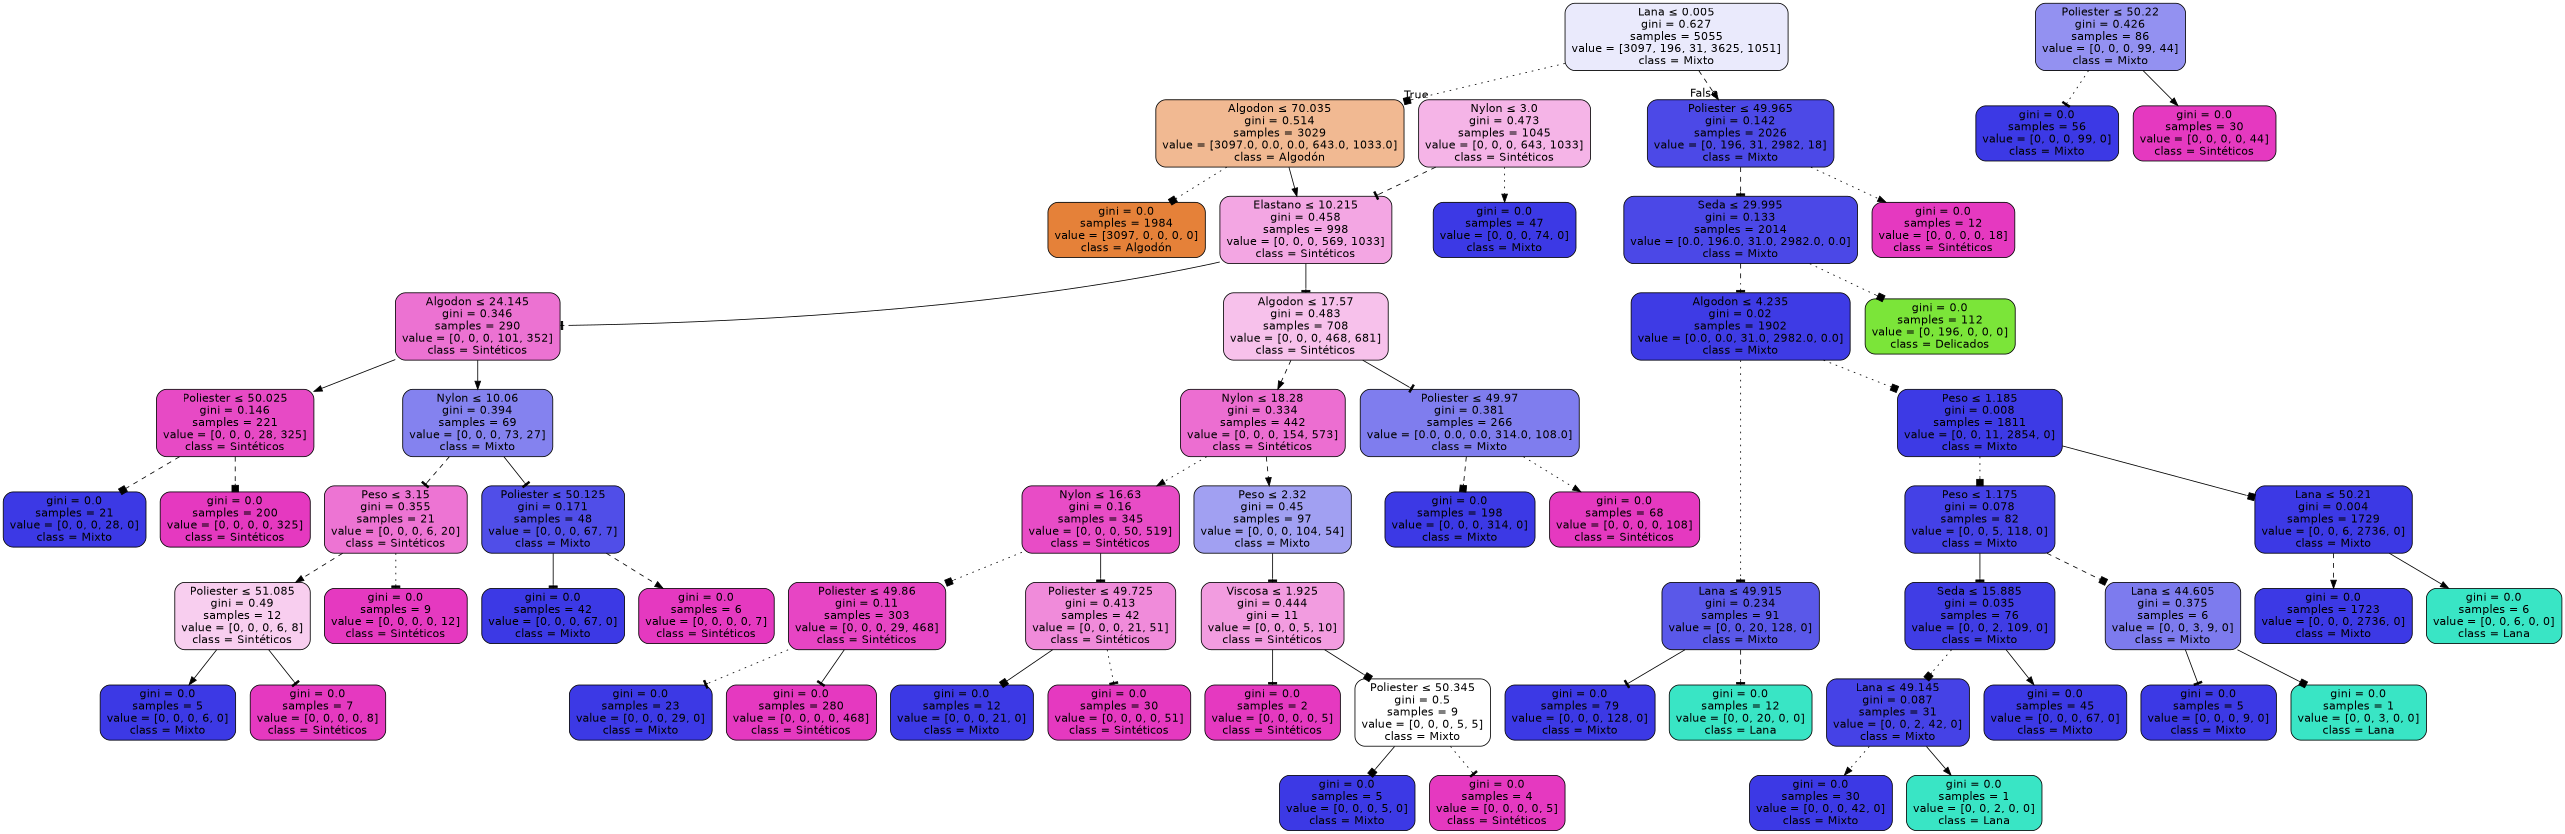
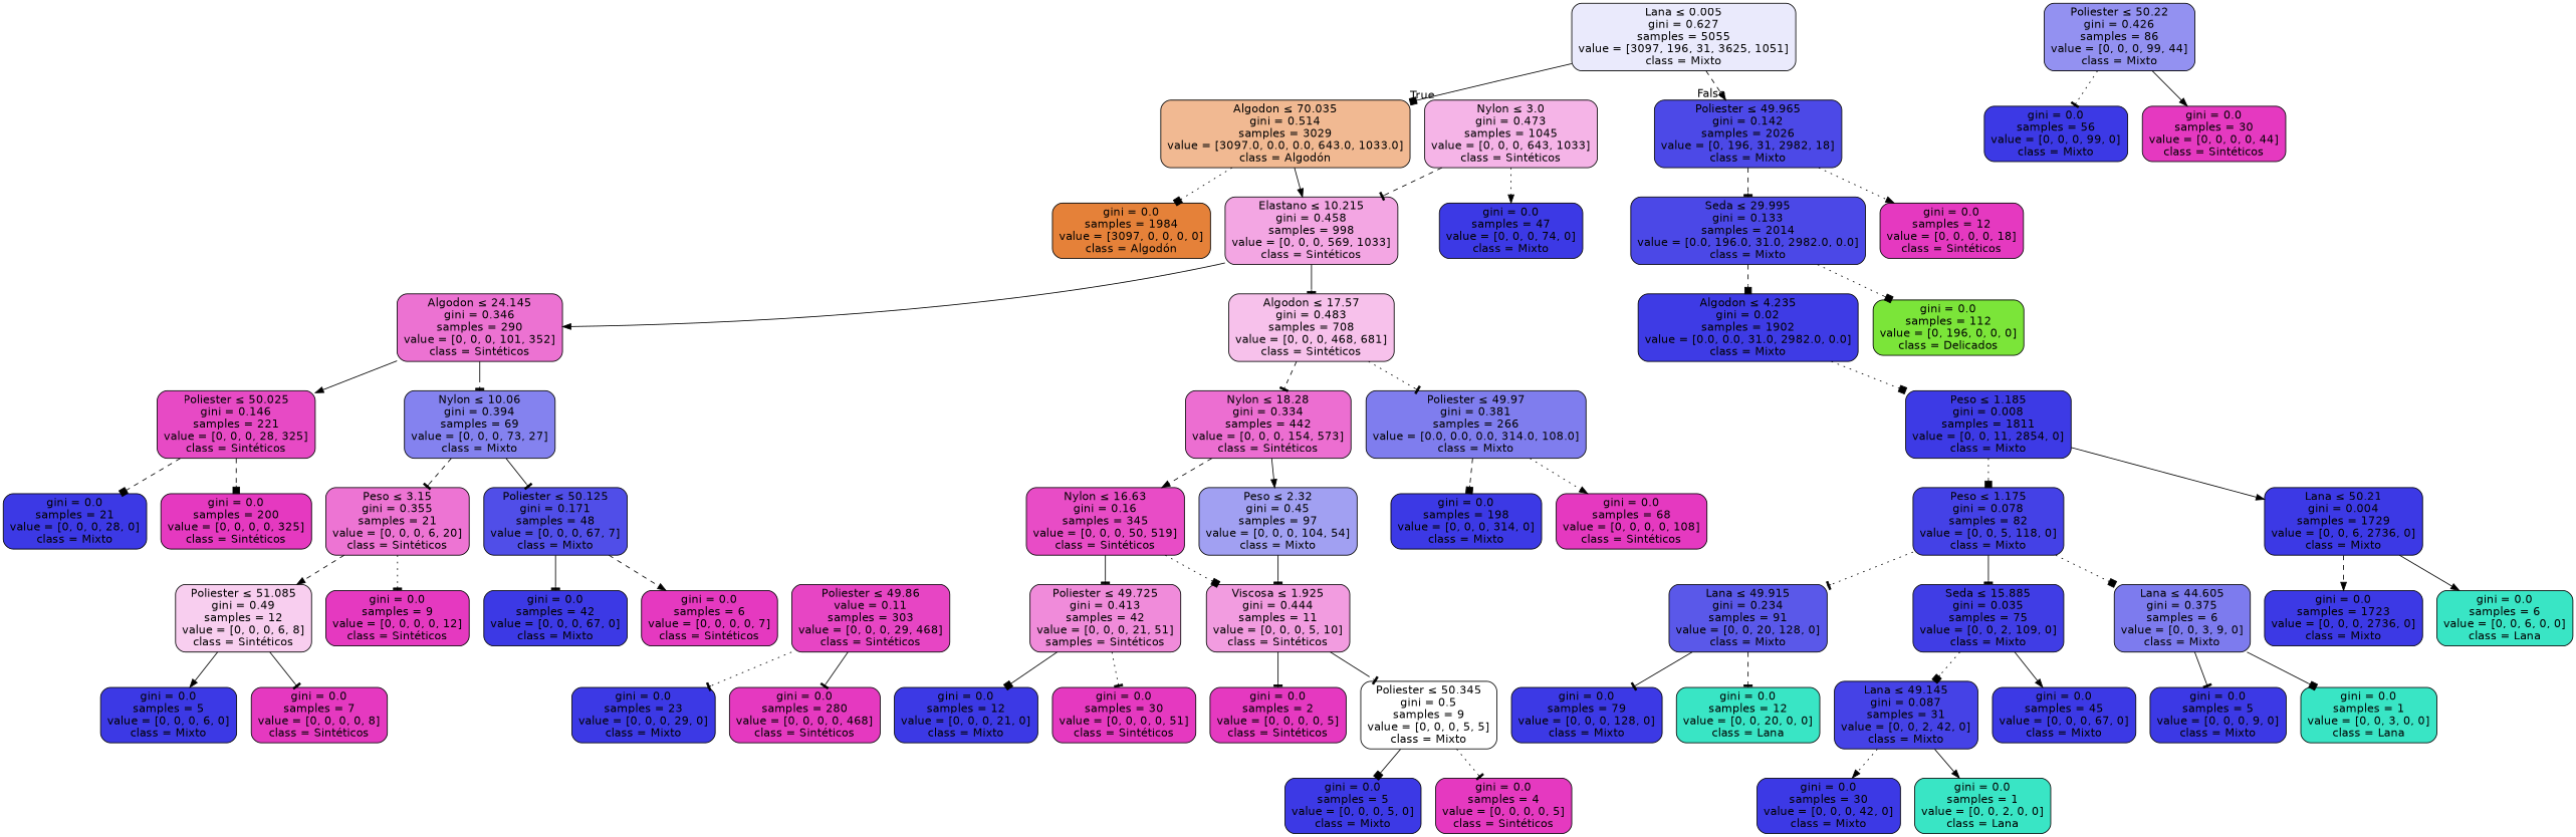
  digraph {
    node [color=black fillcolor="#3c39e5" fontname=helvetica shape=box style="filled, rounded"]
    edge [arrowhead=tee fontname=helvetica style=solid]
    n1 [fillcolor="#eaeafc" label=<Lana &le; 0.005<br/>gini = 0.627<br/>samples = 5055<br/>value = [3097, 196, 31, 3625, 1051]<br/>class = Mixto>]
    n2 [fillcolor="#f1b992" label=<Algodon &le; 70.035<br/>gini = 0.514<br/>samples = 3029<br/>value = [3097.0, 0.0, 0.0, 643.0, 1033.0]<br/>class = Algodón>]
    n3 [fillcolor="#4c49e7" label=<Poliester &le; 49.965<br/>gini = 0.142<br/>samples = 2026<br/>value = [0, 196, 31, 2982, 18]<br/>class = Mixto>]
    n4 [fillcolor="#e58139" label=<gini = 0.0<br/>samples = 1984<br/>value = [3097, 0, 0, 0, 0]<br/>class = Algodón>]
    n5 [fillcolor="#f3a6e3" label=<Elastano &le; 10.215<br/>gini = 0.458<br/>samples = 998<br/>value = [0, 0, 0, 569, 1033]<br/>class = Sintéticos>]
    n6 [fillcolor="#4b48e7" label=<Seda &le; 29.995<br/>gini = 0.133<br/>samples = 2014<br/>value = [0.0, 196.0, 31.0, 2982.0, 0.0]<br/>class = Mixto>]
    n7 [fillcolor="#e539c0" label=<gini = 0.0<br/>samples = 12<br/>value = [0, 0, 0, 0, 18]<br/>class = Sintéticos>]
    n8 [fillcolor="#f5b4e7" label=<Nylon &le; 3.0<br/>gini = 0.473<br/>samples = 1045<br/>value = [0, 0, 0, 643, 1033]<br/>class = Sintéticos>]
    n9 [label=<gini = 0.0<br/>samples = 47<br/>value = [0, 0, 0, 74, 0]<br/>class = Mixto>]
    n10 [fillcolor="#ec72d2" label=<Algodon &le; 24.145<br/>gini = 0.346<br/>samples = 290<br/>value = [0, 0, 0, 101, 352]<br/>class = Sintéticos>]
    n11 [fillcolor="#f7c1eb" label=<Algodon &le; 17.57<br/>gini = 0.483<br/>samples = 708<br/>value = [0, 0, 0, 468, 681]<br/>class = Sintéticos>]
    n12 [fillcolor="#e74ac5" label=<Poliester &le; 50.025<br/>gini = 0.146<br/>samples = 221<br/>value = [0, 0, 0, 28, 325]<br/>class = Sintéticos>]
    n13 [fillcolor="#8482ef" label=<Nylon &le; 10.06<br/>gini = 0.394<br/>samples = 69<br/>value = [0, 0, 0, 73, 27]<br/>class = Mixto>]
    n14 [fillcolor="#ec6ed1" label=<Nylon &le; 18.28<br/>gini = 0.334<br/>samples = 442<br/>value = [0, 0, 0, 154, 573]<br/>class = Sintéticos>]
    n15 [fillcolor="#7f7dee" label=<Poliester &le; 49.97<br/>gini = 0.381<br/>samples = 266<br/>value = [0.0, 0.0, 0.0, 314.0, 108.0]<br/>class = Mixto>]
    n16 [label=<gini = 0.0<br/>samples = 21<br/>value = [0, 0, 0, 28, 0]<br/>class = Mixto>]
    n17 [fillcolor="#e539c0" label=<gini = 0.0<br/>samples = 200<br/>value = [0, 0, 0, 0, 325]<br/>class = Sintéticos>]
    n18 [fillcolor="#ed74d3" label=<Peso &le; 3.15<br/>gini = 0.355<br/>samples = 21<br/>value = [0, 0, 0, 6, 20]<br/>class = Sintéticos>]
    n19 [fillcolor="#504ee8" label=<Poliester &le; 50.125<br/>gini = 0.171<br/>samples = 48<br/>value = [0, 0, 0, 67, 7]<br/>class = Mixto>]
    n20 [fillcolor="#f8ceef" label=<Poliester &le; 51.085<br/>gini = 0.49<br/>samples = 12<br/>value = [0, 0, 0, 6, 8]<br/>class = Sintéticos>]
    n21 [fillcolor="#e539c0" label=<gini = 0.0<br/>samples = 9<br/>value = [0, 0, 0, 0, 12]<br/>class = Sintéticos>]
    n22 [label=<gini = 0.0<br/>samples = 42<br/>value = [0, 0, 0, 67, 0]<br/>class = Mixto>]
    n23 [fillcolor="#e539c0" label=<gini = 0.0<br/>samples = 6<br/>value = [0, 0, 0, 0, 7]<br/>class = Sintéticos>]
    n24 [label=<gini = 0.0<br/>samples = 5<br/>value = [0, 0, 0, 6, 0]<br/>class = Mixto>]
    n25 [fillcolor="#e539c0" label=<gini = 0.0<br/>samples = 7<br/>value = [0, 0, 0, 0, 8]<br/>class = Sintéticos>]
    n26 [fillcolor="#e84cc6" label=<Nylon &le; 16.63<br/>gini = 0.16<br/>samples = 345<br/>value = [0, 0, 0, 50, 519]<br/>class = Sintéticos>]
    n27 [fillcolor="#a1a0f2" label=<Peso &le; 2.32<br/>gini = 0.45<br/>samples = 97<br/>value = [0, 0, 0, 104, 54]<br/>class = Mixto>]
    n28 [label=<gini = 0.0<br/>samples = 198<br/>value = [0, 0, 0, 314, 0]<br/>class = Mixto>]
    n29 [fillcolor="#e539c0" label=<gini = 0.0<br/>samples = 68<br/>value = [0, 0, 0, 0, 108]<br/>class = Sintéticos>]
-   n30 [fillcolor="#e745c4" label=<Poliester &le; 49.86<br/>gini = 0.11<br/>samples = 303<br/>value = [0, 0, 0, 29, 468]<br/>class = Sintéticos>]
-   n31 [fillcolor="#f08bda" label=<Poliester &le; 49.725<br/>gini = 0.413<br/>samples = 42<br/>value = [0, 0, 0, 21, 51]<br/>class = Sintéticos>]
-   n32 [fillcolor="#f29ce0" label=<Viscosa &le; 1.925<br/>gini = 0.444<br/>gini = 11<br/>value = [0, 0, 0, 5, 10]<br/>class = Sintéticos>]
+   n30 [fillcolor="#e745c4" label=<Poliester &le; 49.86<br/>value = 0.11<br/>samples = 303<br/>value = [0, 0, 0, 29, 468]<br/>class = Sintéticos>]
+   n31 [fillcolor="#f08bda" label=<Poliester &le; 49.725<br/>gini = 0.413<br/>samples = 42<br/>value = [0, 0, 0, 21, 51]<br/>samples = Sintéticos>]
+   n32 [fillcolor="#f29ce0" label=<Viscosa &le; 1.925<br/>gini = 0.444<br/>samples = 11<br/>value = [0, 0, 0, 5, 10]<br/>class = Sintéticos>]
    n33 [label=<gini = 0.0<br/>samples = 23<br/>value = [0, 0, 0, 29, 0]<br/>class = Mixto>]
    n34 [fillcolor="#e539c0" label=<gini = 0.0<br/>samples = 280<br/>value = [0, 0, 0, 0, 468]<br/>class = Sintéticos>]
    n35 [label=<gini = 0.0<br/>samples = 12<br/>value = [0, 0, 0, 21, 0]<br/>class = Mixto>]
    n36 [fillcolor="#e539c0" label=<gini = 0.0<br/>samples = 30<br/>value = [0, 0, 0, 0, 51]<br/>class = Sintéticos>]
    n37 [fillcolor="#e539c0" label=<gini = 0.0<br/>samples = 2<br/>value = [0, 0, 0, 0, 5]<br/>class = Sintéticos>]
    n38 [fillcolor="#ffffff" label=<Poliester &le; 50.345<br/>gini = 0.5<br/>samples = 9<br/>value = [0, 0, 0, 5, 5]<br/>class = Mixto>]
    n39 [fillcolor="#9391f1" label=<Poliester &le; 50.22<br/>gini = 0.426<br/>samples = 86<br/>value = [0, 0, 0, 99, 44]<br/>class = Mixto>]
    n40 [label=<gini = 0.0<br/>samples = 56<br/>value = [0, 0, 0, 99, 0]<br/>class = Mixto>]
    n41 [fillcolor="#e539c0" label=<gini = 0.0<br/>samples = 30<br/>value = [0, 0, 0, 0, 44]<br/>class = Sintéticos>]
    n42 [label=<gini = 0.0<br/>samples = 5<br/>value = [0, 0, 0, 5, 0]<br/>class = Mixto>]
    n43 [fillcolor="#e539c0" label=<gini = 0.0<br/>samples = 4<br/>value = [0, 0, 0, 0, 5]<br/>class = Sintéticos>]
    n44 [fillcolor="#3e3be5" label=<Algodon &le; 4.235<br/>gini = 0.02<br/>samples = 1902<br/>value = [0.0, 0.0, 31.0, 2982.0, 0.0]<br/>class = Mixto>]
    n45 [fillcolor="#7be539" label=<gini = 0.0<br/>samples = 112<br/>value = [0, 196, 0, 0, 0]<br/>class = Delicados>]
    n46 [fillcolor="#5a58e9" label=<Lana &le; 49.915<br/>gini = 0.234<br/>samples = 91<br/>value = [0, 0, 20, 128, 0]<br/>class = Mixto>]
    n47 [fillcolor="#3d3ae5" label=<Peso &le; 1.185<br/>gini = 0.008<br/>samples = 1811<br/>value = [0, 0, 11, 2854, 0]<br/>class = Mixto>]
    n48 [label=<gini = 0.0<br/>samples = 79<br/>value = [0, 0, 0, 128, 0]<br/>class = Mixto>]
    n49 [fillcolor="#39e5c5" label=<gini = 0.0<br/>samples = 12<br/>value = [0, 0, 20, 0, 0]<br/>class = Lana>]
    n50 [fillcolor="#4441e6" label=<Peso &le; 1.175<br/>gini = 0.078<br/>samples = 82<br/>value = [0, 0, 5, 118, 0]<br/>class = Mixto>]
    n51 [label=<Lana &le; 50.21<br/>gini = 0.004<br/>samples = 1729<br/>value = [0, 0, 6, 2736, 0]<br/>class = Mixto>]
-   n52 [fillcolor="#403de5" label=<Seda &le; 15.885<br/>gini = 0.035<br/>samples = 76<br/>value = [0, 0, 2, 109, 0]<br/>class = Mixto>]
+   n52 [fillcolor="#403de5" label=<Seda &le; 15.885<br/>gini = 0.035<br/>samples = 75<br/>value = [0, 0, 2, 109, 0]<br/>class = Mixto>]
    n53 [fillcolor="#7d7bee" label=<Lana &le; 44.605<br/>gini = 0.375<br/>samples = 6<br/>value = [0, 0, 3, 9, 0]<br/>class = Mixto>]
    n54 [label=<gini = 0.0<br/>samples = 1723<br/>value = [0, 0, 0, 2736, 0]<br/>class = Mixto>]
    n55 [fillcolor="#39e5c5" label=<gini = 0.0<br/>samples = 6<br/>value = [0, 0, 6, 0, 0]<br/>class = Lana>]
    n56 [fillcolor="#4542e6" label=<Lana &le; 49.145<br/>gini = 0.087<br/>samples = 31<br/>value = [0, 0, 2, 42, 0]<br/>class = Mixto>]
    n57 [label=<gini = 0.0<br/>samples = 45<br/>value = [0, 0, 0, 67, 0]<br/>class = Mixto>]
    n58 [label=<gini = 0.0<br/>samples = 5<br/>value = [0, 0, 0, 9, 0]<br/>class = Mixto>]
    n59 [fillcolor="#39e5c5" label=<gini = 0.0<br/>samples = 1<br/>value = [0, 0, 3, 0, 0]<br/>class = Lana>]
    n60 [label=<gini = 0.0<br/>samples = 30<br/>value = [0, 0, 0, 42, 0]<br/>class = Mixto>]
    n61 [fillcolor="#39e5c5" label=<gini = 0.0<br/>samples = 1<br/>value = [0, 0, 2, 0, 0]<br/>class = Lana>]
-   n1 -> n2 [arrowhead=box headlabel=True labelangle=45 labeldistance=2.5 style=dotted]
+   n1 -> n2 [arrowhead=box headlabel=True labelangle=45 labeldistance=2.5]
    n1 -> n3 [arrowhead=normal headlabel=False labelangle=-45 labeldistance=2.5 style=dashed]
    n2 -> n4 [arrowhead=box style=dotted]
    n2 -> n5 [arrowhead=normal]
    n3 -> n6 [style=dashed]
    n3 -> n7 [arrowhead=normal style=dotted]
-   n5 -> n10
+   n5 -> n10 [arrowhead=normal]
    n5 -> n11
-   n6 -> n44 [style=dashed]
+   n6 -> n44 [arrowhead=box style=dashed]
    n6 -> n45 [arrowhead=box style=dotted]
    n8 -> n5 [style=dashed]
    n8 -> n9 [arrowhead=normal style=dotted]
    n10 -> n12 [arrowhead=normal]
-   n10 -> n13 [arrowhead=normal]
-   n11 -> n14 [arrowhead=normal style=dashed]
-   n11 -> n15
+   n10 -> n13
+   n11 -> n14 [style=dashed]
+   n11 -> n15 [style=dotted]
    n12 -> n16 [arrowhead=box style=dashed]
    n12 -> n17 [arrowhead=box style=dashed]
    n13 -> n18 [style=dashed]
    n13 -> n19
-   n14 -> n26 [arrowhead=normal style=dotted]
-   n14 -> n27 [arrowhead=normal style=dashed]
+   n14 -> n26 [arrowhead=normal style=dashed]
+   n14 -> n27 [arrowhead=normal]
    n15 -> n28 [arrowhead=box style=dashed]
    n15 -> n29 [arrowhead=normal style=dotted]
    n18 -> n20 [arrowhead=normal style=dashed]
    n18 -> n21 [style=dotted]
    n19 -> n22
    n19 -> n23 [arrowhead=normal style=dashed]
    n20 -> n24 [arrowhead=normal]
    n20 -> n25
-   n26 -> n30 [arrowhead=box style=dotted]
+   n26 -> n32 [arrowhead=box style=dotted]
    n26 -> n31
    n27 -> n32
    n30 -> n33 [style=dotted]
    n30 -> n34
    n31 -> n35 [arrowhead=box]
    n31 -> n36 [style=dotted]
    n32 -> n37
-   n32 -> n38 [arrowhead=box]
+   n32 -> n38
    n38 -> n42 [arrowhead=box]
    n38 -> n43 [style=dotted]
    n39 -> n40 [style=dotted]
    n39 -> n41 [arrowhead=normal]
-   n44 -> n46 [style=dotted]
+   n50 -> n46 [style=dotted]
    n44 -> n47 [arrowhead=box style=dotted]
    n46 -> n48
    n46 -> n49 [style=dashed]
    n47 -> n50 [arrowhead=box style=dotted]
-   n47 -> n51 [arrowhead=box]
+   n47 -> n51 [arrowhead=normal]
    n50 -> n52
-   n50 -> n53 [arrowhead=box style=dashed]
+   n50 -> n53 [arrowhead=box style=dotted]
    n51 -> n54 [arrowhead=normal style=dashed]
    n51 -> n55 [arrowhead=normal]
    n52 -> n56 [arrowhead=box style=dotted]
    n52 -> n57 [arrowhead=normal]
    n53 -> n58
    n53 -> n59 [arrowhead=box]
    n56 -> n60 [arrowhead=normal style=dotted]
    n56 -> n61 [arrowhead=normal]
  }
